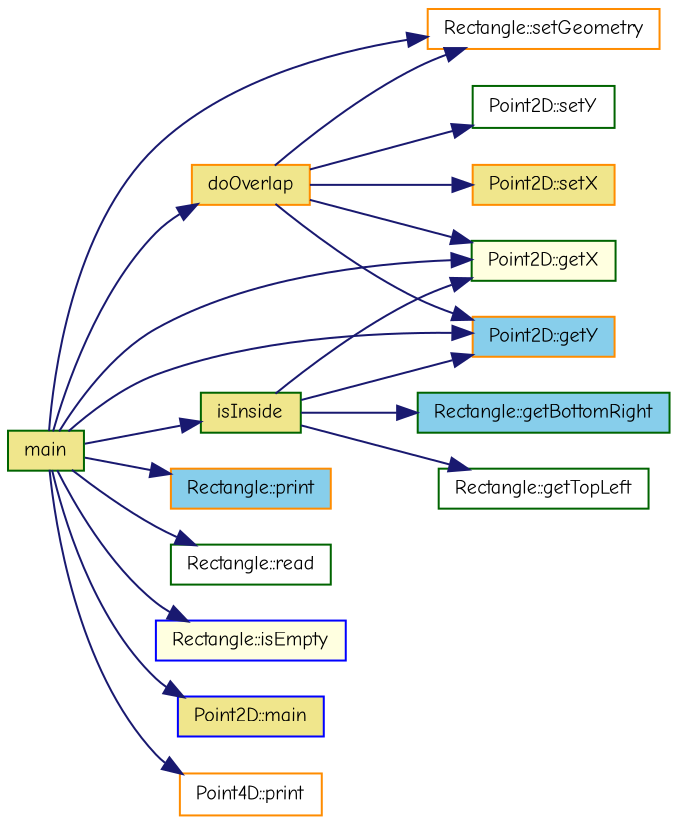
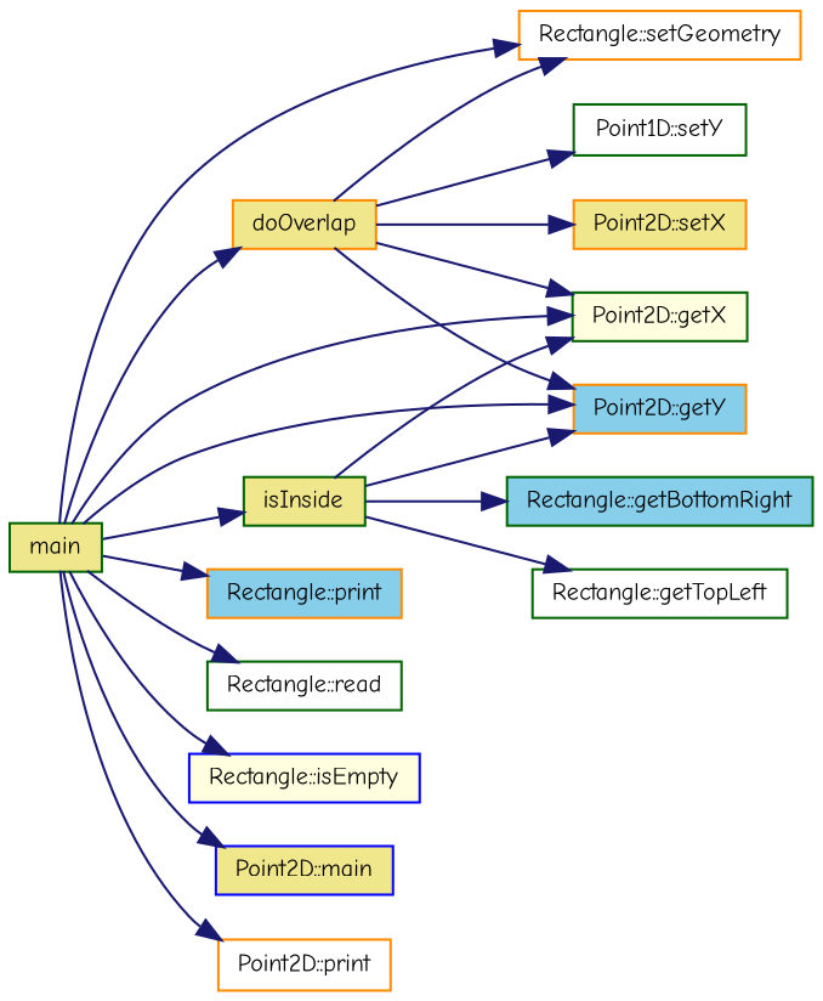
  digraph {
    fontname="Comic Neue"
    rankdir=LR
    node [color=darkgreen fillcolor=khaki fontname="Comic Neue" fontsize=10 shape=record style=filled]
    edge [color=midnightblue fontname="Comic Neue" fontsize=10 labelfontname=Helvetica labelfontsize=10 style=solid]
    n1 [fontcolor=black height=0.2 label=main width=0.4]
    n2 [color=darkorange fillcolor=white height=0.2 label="Rectangle::setGeometry" width=0.4]
    n3 [color=darkorange fillcolor=skyblue height=0.2 label="Rectangle::print" width=0.4]
    n4 [fillcolor=white height=0.2 label="Rectangle::read" width=0.4]
    n5 [color=darkorange height=0.2 label=doOverlap width=0.4]
    n6 [fillcolor=lightyellow height=0.2 label="Point2D::getX" width=0.4]
    n7 [color=darkorange fillcolor=skyblue height=0.2 label="Point2D::getY" width=0.4]
    n8 [color=blue fillcolor=lightyellow height=0.2 label="Rectangle::isEmpty" width=0.4]
    n9 [color=blue height=0.2 label="Point2D::main" width=0.4]
    n10 [height=0.2 label=isInside width=0.4]
-   n11 [color=darkorange fillcolor=white height=0.2 label="Point4D::print" width=0.4]
+   n11 [color=darkorange fillcolor=white height=0.2 label="Point2D::print" width=0.4]
    n12 [color=darkorange height=0.2 label="Point2D::setX" width=0.4]
-   n13 [fillcolor=white height=0.2 label="Point2D::setY" width=0.4]
+   n13 [fillcolor=white height=0.2 label="Point1D::setY" width=0.4]
    n14 [fillcolor=white height=0.2 label="Rectangle::getTopLeft" width=0.4]
    n15 [fillcolor=skyblue height=0.2 label="Rectangle::getBottomRight" width=0.4]
    n1 -> n2
    n1 -> n3
    n1 -> n4
    n1 -> n5
    n1 -> n6
    n1 -> n7
    n1 -> n8
    n1 -> n9
    n1 -> n10
    n1 -> n11
    n5 -> n2
    n5 -> n6
    n5 -> n7
    n5 -> n12
    n5 -> n13
    n10 -> n6
    n10 -> n7
    n10 -> n14
    n10 -> n15
  }
